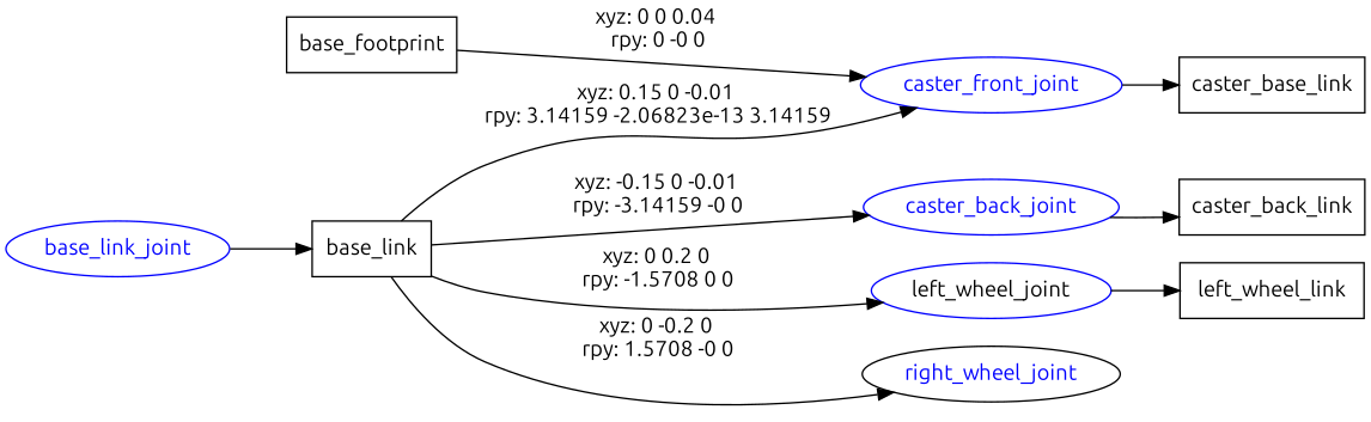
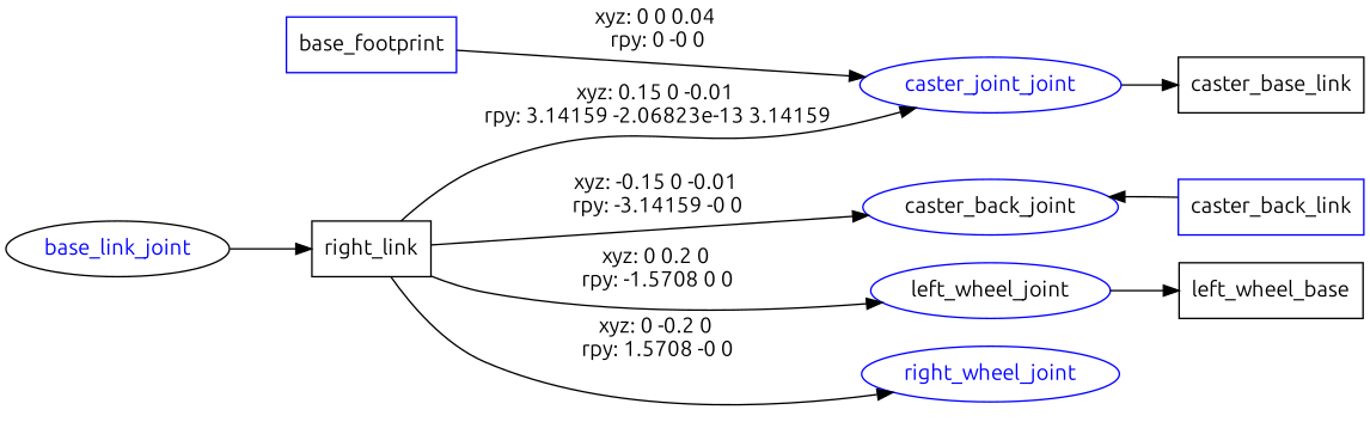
  digraph {
    fontname=Ubuntu
    rankdir=LR
    node [fontname=Ubuntu shape=box]
    edge [fontname=Ubuntu]
-   n1 [label=base_footprint]
-   caster_front_joint [color=blue fontcolor=blue shape=ellipse]
-   base_link_joint [color=blue fontcolor=blue shape=ellipse]
-   n4 [label=base_link]
-   caster_back_joint [color=blue fontcolor=blue shape=ellipse]
+   n1 [label=base_footprint color=blue]
+   caster_front_joint [color=blue fontcolor=blue shape=ellipse label=caster_joint_joint]
+   base_link_joint [color=black fontcolor=blue shape=ellipse]
+   n4 [label=right_link]
+   caster_back_joint [color=blue fontcolor=black shape=ellipse]
    left_wheel_joint [color=blue fontcolor=black shape=ellipse]
-   right_wheel_joint [color=black fontcolor=blue shape=ellipse]
-   n8 [label=caster_back_link]
+   right_wheel_joint [color=blue fontcolor=blue shape=ellipse]
+   n8 [label=caster_back_link color=blue]
    n9 [label=caster_base_link]
-   n10 [label=left_wheel_link]
+   n10 [label=left_wheel_base]
    n1 -> caster_front_joint [label="xyz: 0 0 0.04 \nrpy: 0 -0 0"]
    caster_front_joint -> n9
    base_link_joint -> n4
    n4 -> caster_front_joint [label="xyz: 0.15 0 -0.01 \nrpy: 3.14159 -2.06823e-13 3.14159"]
    n4 -> caster_back_joint [label="xyz: -0.15 0 -0.01 \nrpy: -3.14159 -0 0"]
    n4 -> left_wheel_joint [label="xyz: 0 0.2 0 \nrpy: -1.5708 0 0"]
    n4 -> right_wheel_joint [label="xyz: 0 -0.2 0 \nrpy: 1.5708 -0 0"]
-   caster_back_joint -> n8
+   n8 -> caster_back_joint
    left_wheel_joint -> n10
  }
